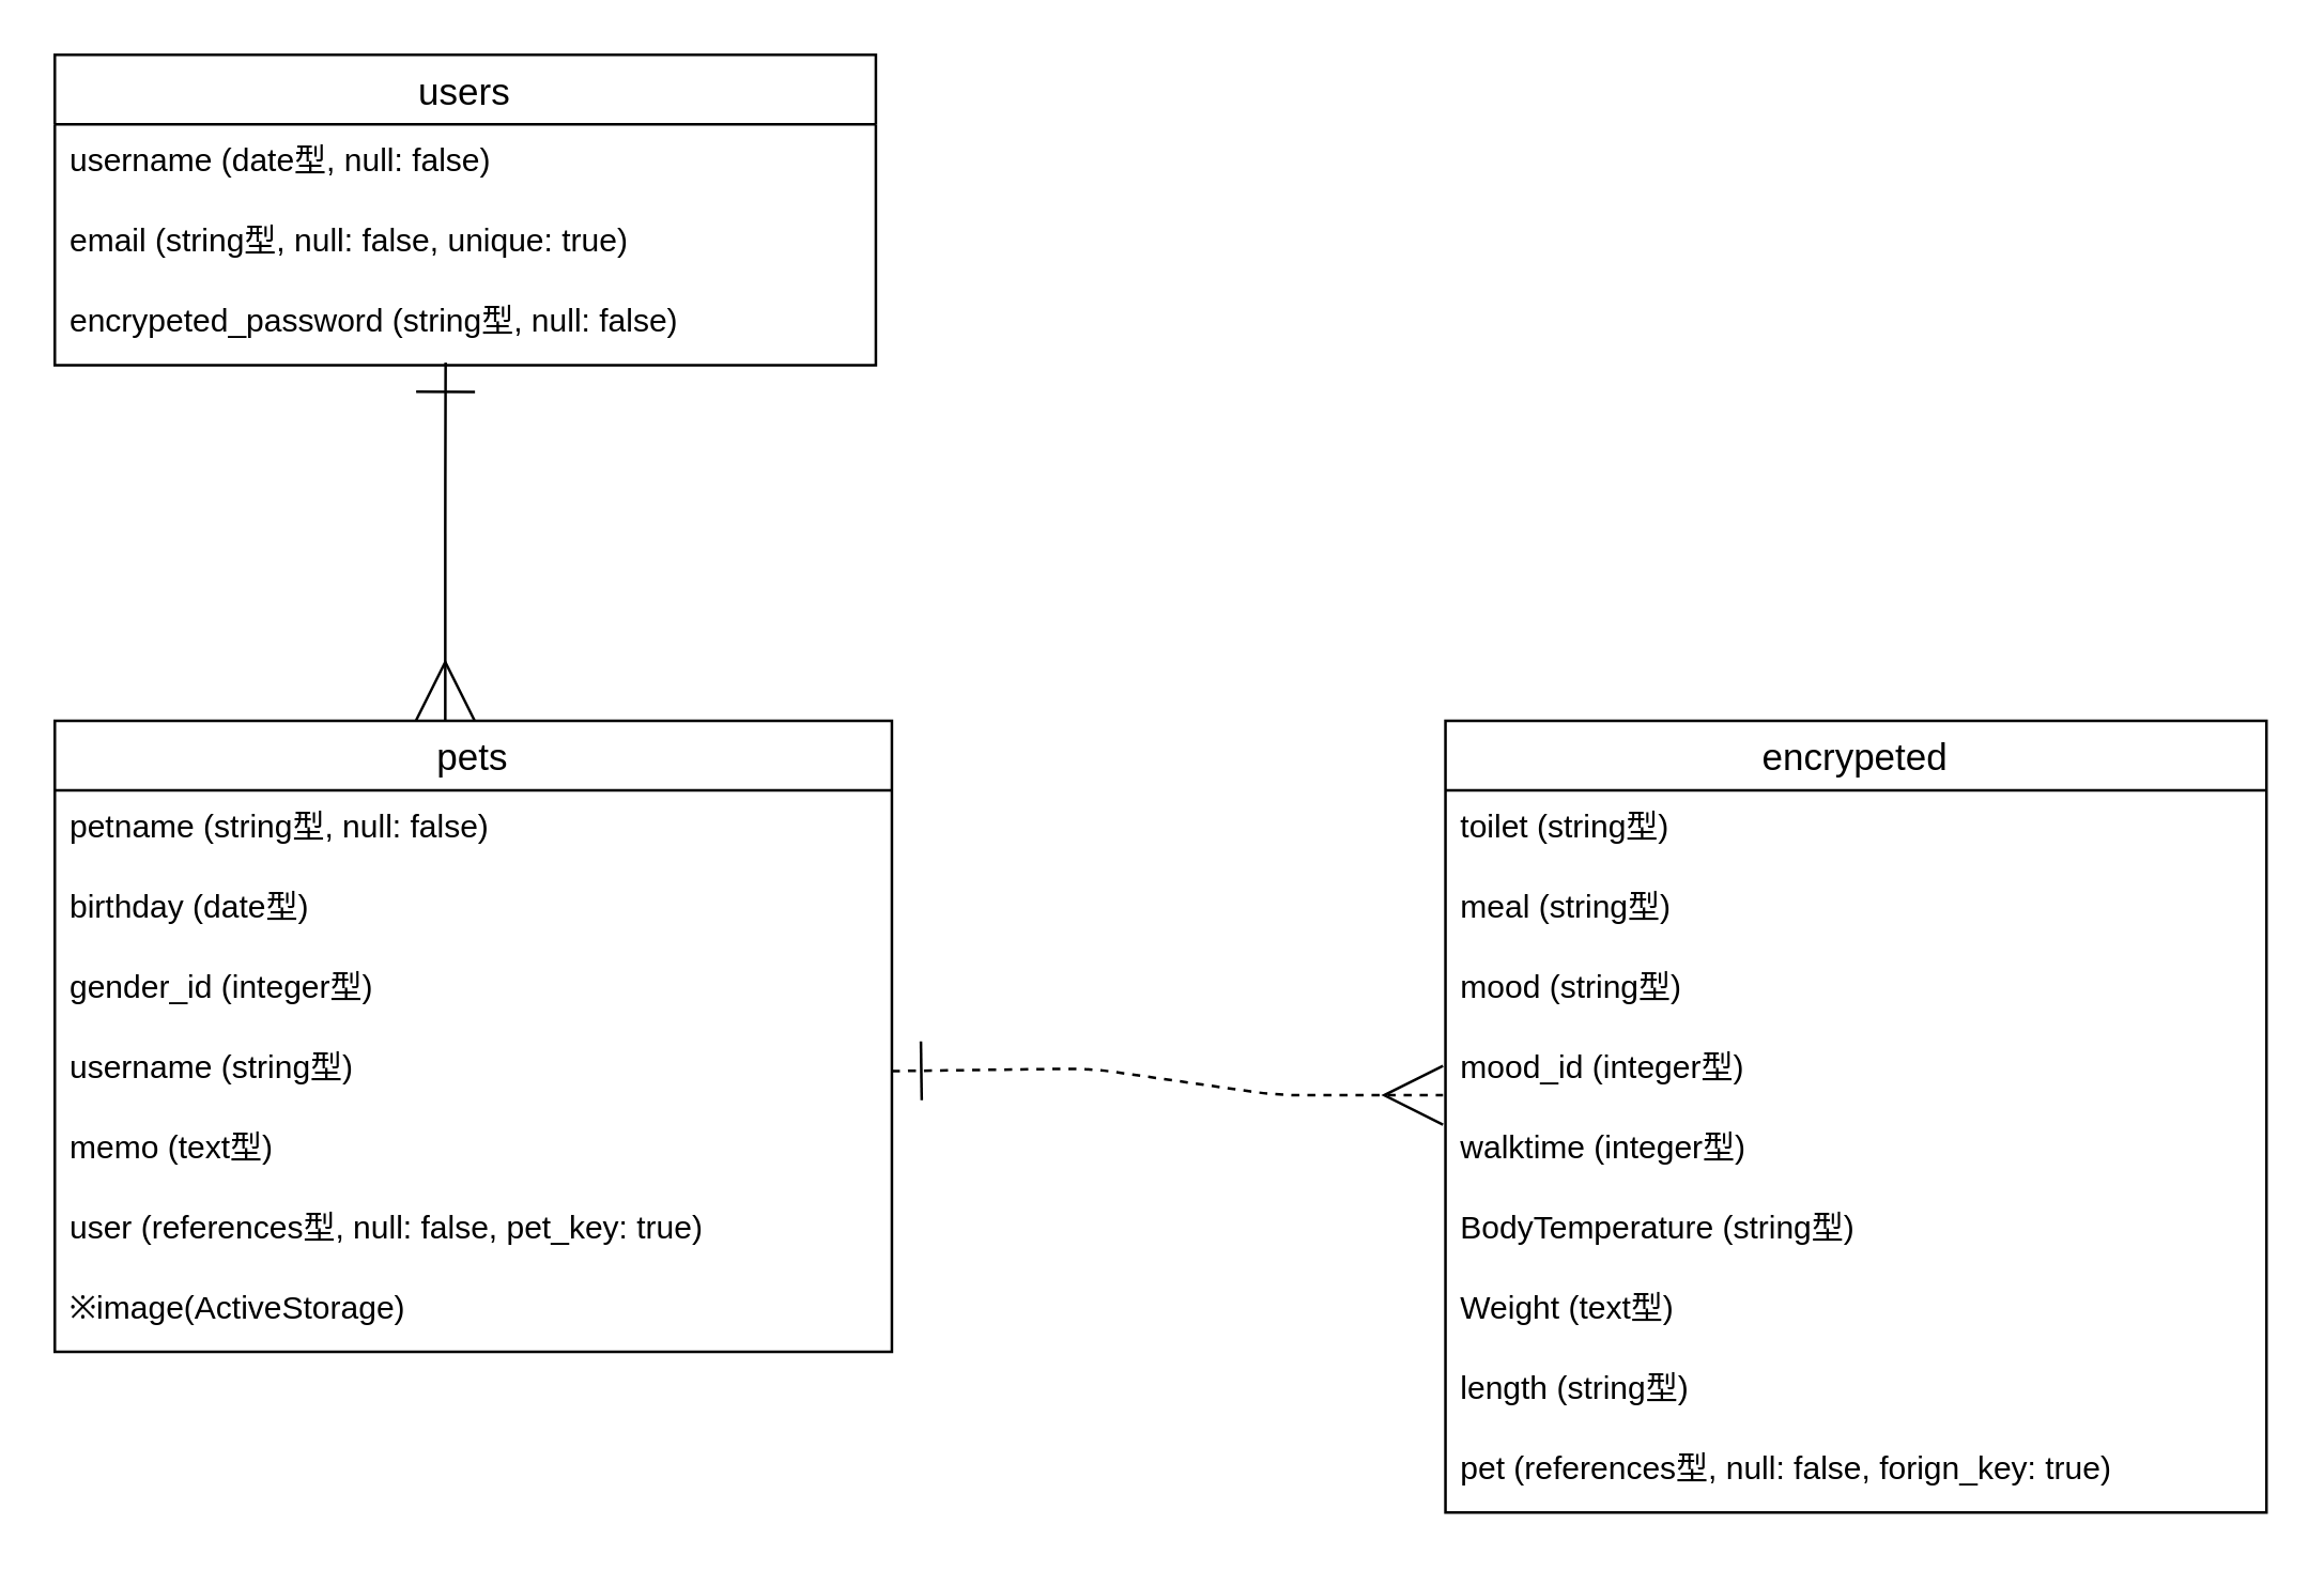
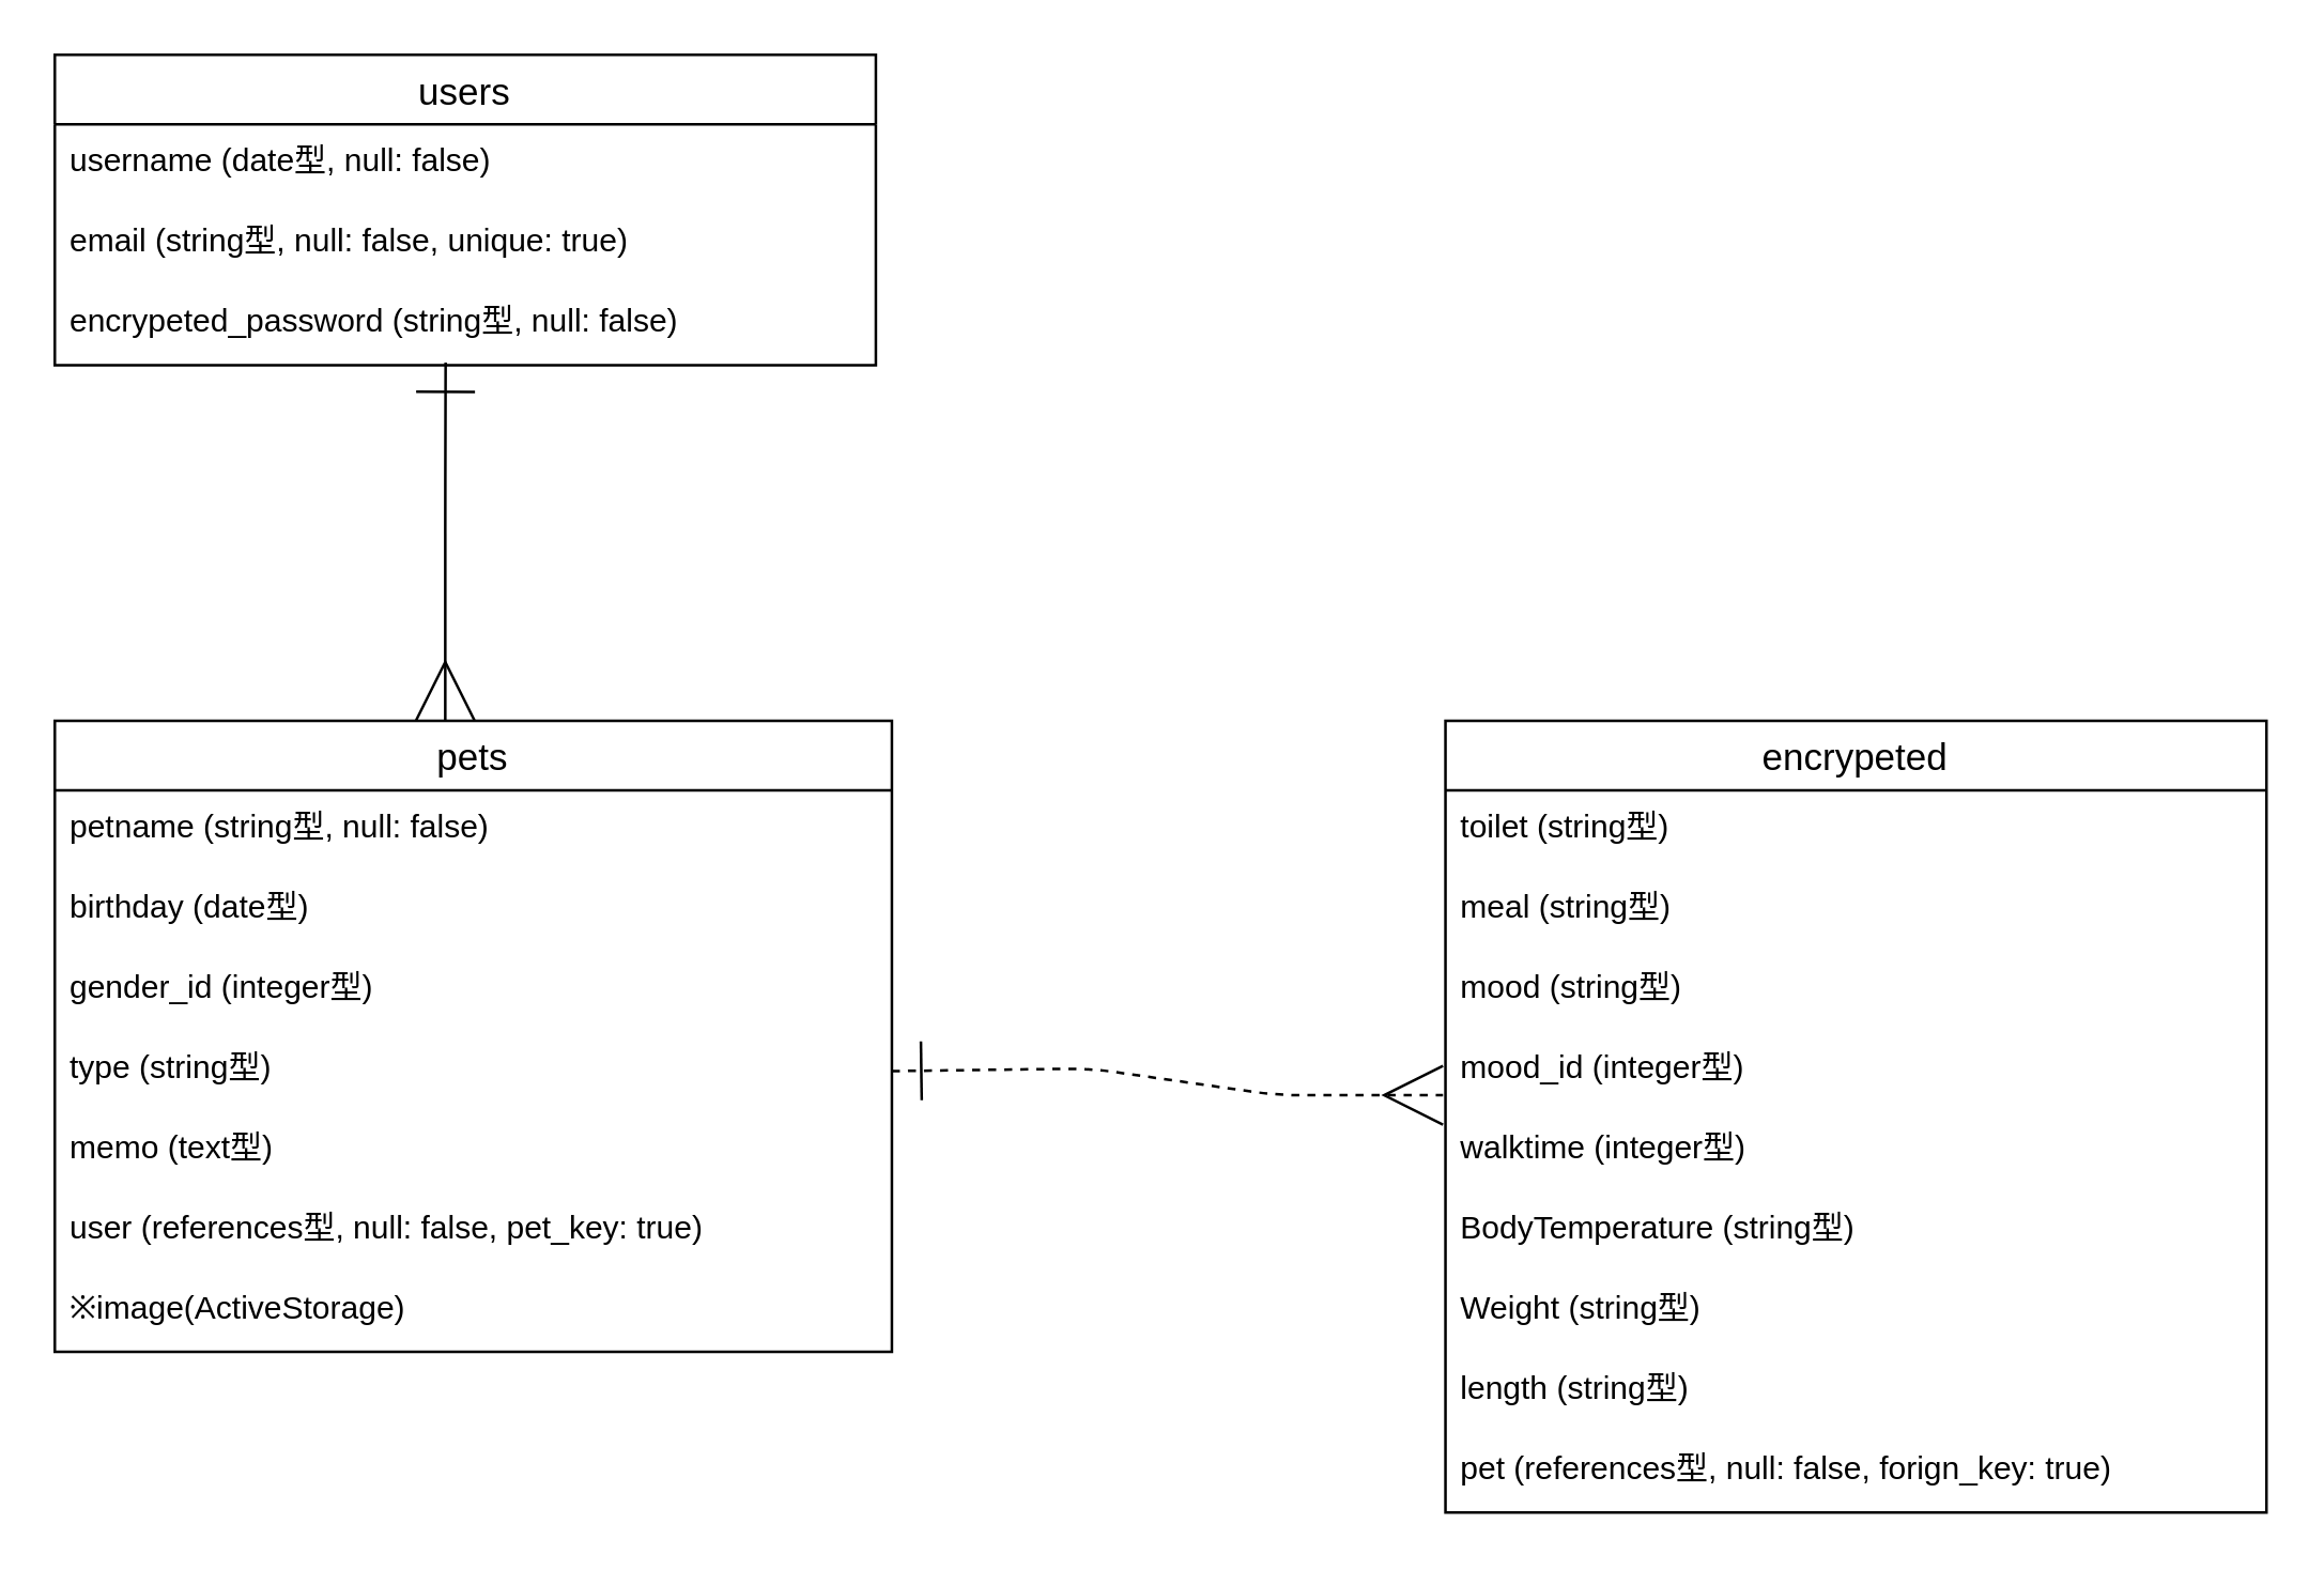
  <mxCell id="0" />
  <mxCell id="1" parent="0" />
  <mxCell id="2" value="users" style="swimlane;fontStyle=0;childLayout=stackLayout;horizontal=1;startSize=26;horizontalStack=0;resizeParent=1;resizeParentMax=0;resizeLast=0;collapsible=1;marginBottom=0;align=center;fontSize=14;" parent="1" vertex="1"><mxGeometry x="20" y="20" width="307" height="116" as="geometry" /></mxCell>
  <mxCell id="3" value="username (date型, null: false)              " style="text;strokeColor=none;fillColor=none;spacingLeft=4;spacingRight=4;overflow=hidden;rotatable=0;points=[[0,0.5],[1,0.5]];portConstraint=eastwest;fontSize=12;" parent="2" vertex="1"><mxGeometry y="26" width="307" height="30" as="geometry" /></mxCell>
  <mxCell id="4" value="email (string型, null: false, unique: true)" style="text;strokeColor=none;fillColor=none;spacingLeft=4;spacingRight=4;overflow=hidden;rotatable=0;points=[[0,0.5],[1,0.5]];portConstraint=eastwest;fontSize=12;" parent="2" vertex="1"><mxGeometry y="56" width="307" height="30" as="geometry" /></mxCell>
  <mxCell id="5" value="encrypeted_password (string型, null: false)" style="text;strokeColor=none;fillColor=none;spacingLeft=4;spacingRight=4;overflow=hidden;rotatable=0;points=[[0,0.5],[1,0.5]];portConstraint=eastwest;fontSize=12;" parent="2" vertex="1"><mxGeometry y="86" width="307" height="30" as="geometry" /></mxCell>
  <mxCell id="6" value="pets" style="swimlane;fontStyle=0;childLayout=stackLayout;horizontal=1;startSize=26;horizontalStack=0;resizeParent=1;resizeParentMax=0;resizeLast=0;collapsible=1;marginBottom=0;align=center;fontSize=14;" parent="1" vertex="1"><mxGeometry x="20" y="269" width="313" height="236" as="geometry" /></mxCell>
  <mxCell id="7" value="petname (string型, null: false)" style="text;strokeColor=none;fillColor=none;spacingLeft=4;spacingRight=4;overflow=hidden;rotatable=0;points=[[0,0.5],[1,0.5]];portConstraint=eastwest;fontSize=12;" parent="6" vertex="1"><mxGeometry y="26" width="313" height="30" as="geometry" /></mxCell>
  <mxCell id="8" value="birthday (date型)" style="text;strokeColor=none;fillColor=none;spacingLeft=4;spacingRight=4;overflow=hidden;rotatable=0;points=[[0,0.5],[1,0.5]];portConstraint=eastwest;fontSize=12;" parent="6" vertex="1"><mxGeometry y="56" width="313" height="30" as="geometry" /></mxCell>
  <mxCell id="9" value="gender_id (integer型)" style="text;strokeColor=none;fillColor=none;spacingLeft=4;spacingRight=4;overflow=hidden;rotatable=0;points=[[0,0.5],[1,0.5]];portConstraint=eastwest;fontSize=12;" parent="6" vertex="1"><mxGeometry y="86" width="313" height="30" as="geometry" /></mxCell>
- <mxCell id="10" value="username (string型)" style="text;strokeColor=none;fillColor=none;spacingLeft=4;spacingRight=4;overflow=hidden;rotatable=0;points=[[0,0.5],[1,0.5]];portConstraint=eastwest;fontSize=12;" parent="6" vertex="1"><mxGeometry y="116" width="313" height="30" as="geometry" /></mxCell>
+ <mxCell id="10" value="type (string型)" style="text;strokeColor=none;fillColor=none;spacingLeft=4;spacingRight=4;overflow=hidden;rotatable=0;points=[[0,0.5],[1,0.5]];portConstraint=eastwest;fontSize=12;" parent="6" vertex="1"><mxGeometry y="116" width="313" height="30" as="geometry" /></mxCell>
  <mxCell id="11" value="memo (text型)" style="text;strokeColor=none;fillColor=none;spacingLeft=4;spacingRight=4;overflow=hidden;rotatable=0;points=[[0,0.5],[1,0.5]];portConstraint=eastwest;fontSize=12;" parent="6" vertex="1"><mxGeometry y="146" width="313" height="30" as="geometry" /></mxCell>
  <mxCell id="12" value="user (references型, null: false, pet_key: true)" style="text;strokeColor=none;fillColor=none;spacingLeft=4;spacingRight=4;overflow=hidden;rotatable=0;points=[[0,0.5],[1,0.5]];portConstraint=eastwest;fontSize=12;" parent="6" vertex="1"><mxGeometry y="176" width="313" height="30" as="geometry" /></mxCell>
  <mxCell id="13" value="※image(ActiveStorage) " style="text;strokeColor=none;fillColor=none;spacingLeft=4;spacingRight=4;overflow=hidden;rotatable=0;points=[[0,0.5],[1,0.5]];portConstraint=eastwest;fontSize=12;" parent="6" vertex="1"><mxGeometry y="206" width="313" height="30" as="geometry" /></mxCell>
  <mxCell id="14" value="encrypeted" style="swimlane;fontStyle=0;childLayout=stackLayout;horizontal=1;startSize=26;horizontalStack=0;resizeParent=1;resizeParentMax=0;resizeLast=0;collapsible=1;marginBottom=0;align=center;fontSize=14;" parent="1" vertex="1"><mxGeometry x="540" y="269" width="307" height="296" as="geometry" /></mxCell>
  <mxCell id="15" value="toilet (string型)" style="text;strokeColor=none;fillColor=none;spacingLeft=4;spacingRight=4;overflow=hidden;rotatable=0;points=[[0,0.5],[1,0.5]];portConstraint=eastwest;fontSize=12;" parent="14" vertex="1"><mxGeometry y="26" width="307" height="30" as="geometry" /></mxCell>
  <mxCell id="16" value="meal (string型)" style="text;strokeColor=none;fillColor=none;spacingLeft=4;spacingRight=4;overflow=hidden;rotatable=0;points=[[0,0.5],[1,0.5]];portConstraint=eastwest;fontSize=12;" parent="14" vertex="1"><mxGeometry y="56" width="307" height="30" as="geometry" /></mxCell>
  <mxCell id="17" value="mood (string型)" style="text;strokeColor=none;fillColor=none;spacingLeft=4;spacingRight=4;overflow=hidden;rotatable=0;points=[[0,0.5],[1,0.5]];portConstraint=eastwest;fontSize=12;" parent="14" vertex="1"><mxGeometry y="86" width="307" height="30" as="geometry" /></mxCell>
  <mxCell id="18" value="mood_id (integer型)" style="text;strokeColor=none;fillColor=none;spacingLeft=4;spacingRight=4;overflow=hidden;rotatable=0;points=[[0,0.5],[1,0.5]];portConstraint=eastwest;fontSize=12;" parent="14" vertex="1"><mxGeometry y="116" width="307" height="30" as="geometry" /></mxCell>
  <mxCell id="19" value="walktime (integer型)&#10;" style="text;strokeColor=none;fillColor=none;spacingLeft=4;spacingRight=4;overflow=hidden;rotatable=0;points=[[0,0.5],[1,0.5]];portConstraint=eastwest;fontSize=12;" parent="14" vertex="1"><mxGeometry y="146" width="307" height="30" as="geometry" /></mxCell>
  <mxCell id="20" value="BodyTemperature (string型)" style="text;strokeColor=none;fillColor=none;spacingLeft=4;spacingRight=4;overflow=hidden;rotatable=0;points=[[0,0.5],[1,0.5]];portConstraint=eastwest;fontSize=12;" parent="14" vertex="1"><mxGeometry y="176" width="307" height="30" as="geometry" /></mxCell>
- <mxCell id="21" value="Weight (text型)" style="text;strokeColor=none;fillColor=none;spacingLeft=4;spacingRight=4;overflow=hidden;rotatable=0;points=[[0,0.5],[1,0.5]];portConstraint=eastwest;fontSize=12;" parent="14" vertex="1"><mxGeometry y="206" width="307" height="30" as="geometry" /></mxCell>
+ <mxCell id="21" value="Weight (string型)" style="text;strokeColor=none;fillColor=none;spacingLeft=4;spacingRight=4;overflow=hidden;rotatable=0;points=[[0,0.5],[1,0.5]];portConstraint=eastwest;fontSize=12;" parent="14" vertex="1"><mxGeometry y="206" width="307" height="30" as="geometry" /></mxCell>
  <mxCell id="22" value="length (string型)" style="text;strokeColor=none;fillColor=none;spacingLeft=4;spacingRight=4;overflow=hidden;rotatable=0;points=[[0,0.5],[1,0.5]];portConstraint=eastwest;fontSize=12;" parent="14" vertex="1"><mxGeometry y="236" width="307" height="30" as="geometry" /></mxCell>
  <mxCell id="23" value="pet (references型, null: false, forign_key: true)" style="text;strokeColor=none;fillColor=none;spacingLeft=4;spacingRight=4;overflow=hidden;rotatable=0;points=[[0,0.5],[1,0.5]];portConstraint=eastwest;fontSize=12;" parent="14" vertex="1"><mxGeometry y="266" width="307" height="30" as="geometry" /></mxCell>
  <mxCell id="24" style="edgeStyle=none;html=1;exitX=1;exitY=0.5;exitDx=0;exitDy=0;entryX=-0.003;entryY=0.8;entryDx=0;entryDy=0;startArrow=ERone;startFill=0;endArrow=ERmany;endFill=0;startSize=20;endSize=20;entryPerimeter=0;dashed=1;" parent="1" source="10" target="18" edge="1"><mxGeometry relative="1" as="geometry"><Array as="points"><mxPoint x="407" y="399" /><mxPoint x="477" y="409" /></Array></mxGeometry></mxCell>
  <mxCell id="25" style="edgeStyle=none;html=1;startArrow=ERone;startFill=0;endArrow=ERmany;endFill=0;startSize=20;endSize=20;exitX=0.476;exitY=0.967;exitDx=0;exitDy=0;exitPerimeter=0;" parent="1" source="5" edge="1"><mxGeometry relative="1" as="geometry"><Array as="points"><mxPoint x="166" y="189" /><mxPoint x="166" y="219" /></Array><mxPoint x="337" y="121" as="sourcePoint" /><mxPoint x="166" y="269" as="targetPoint" /></mxGeometry></mxCell>
